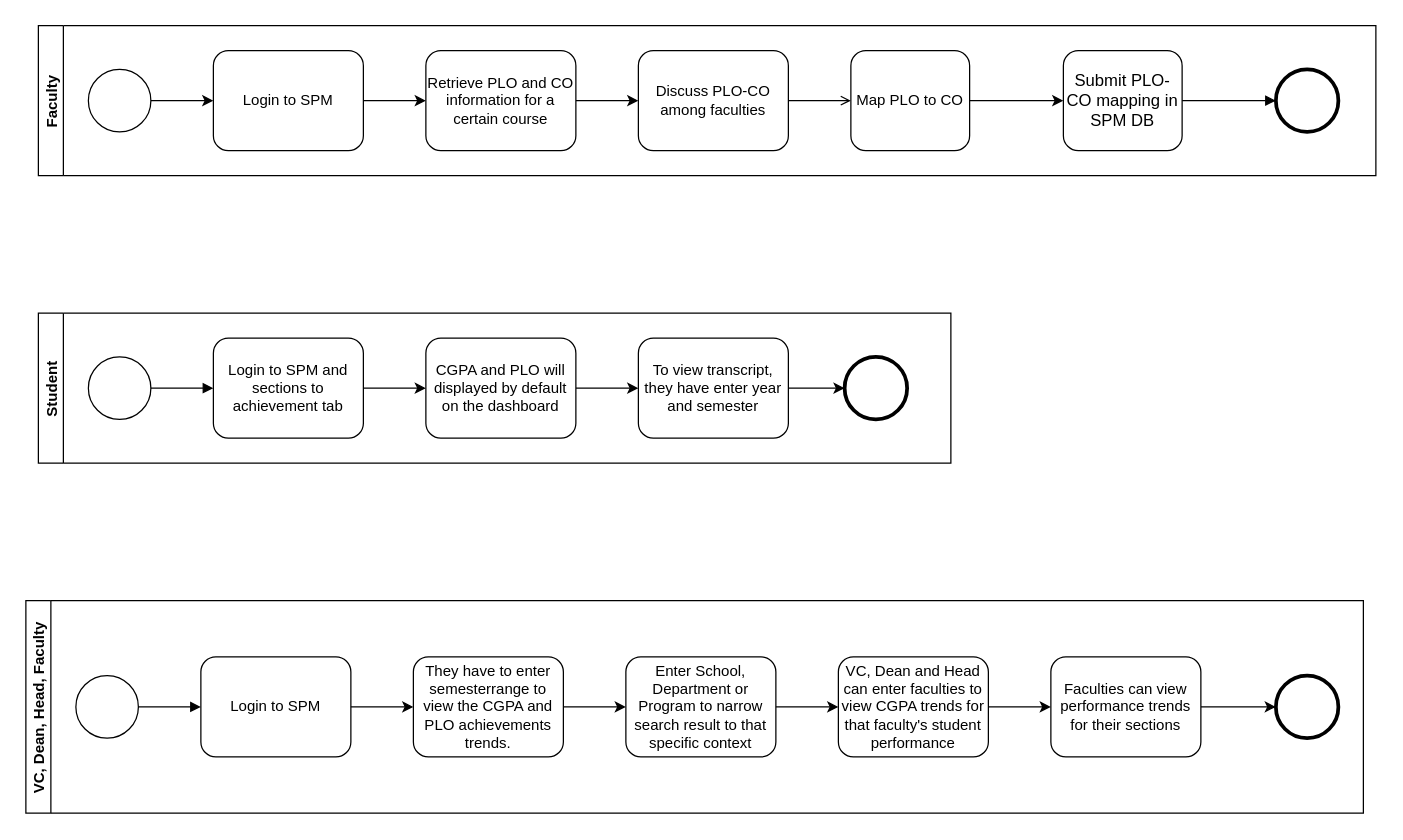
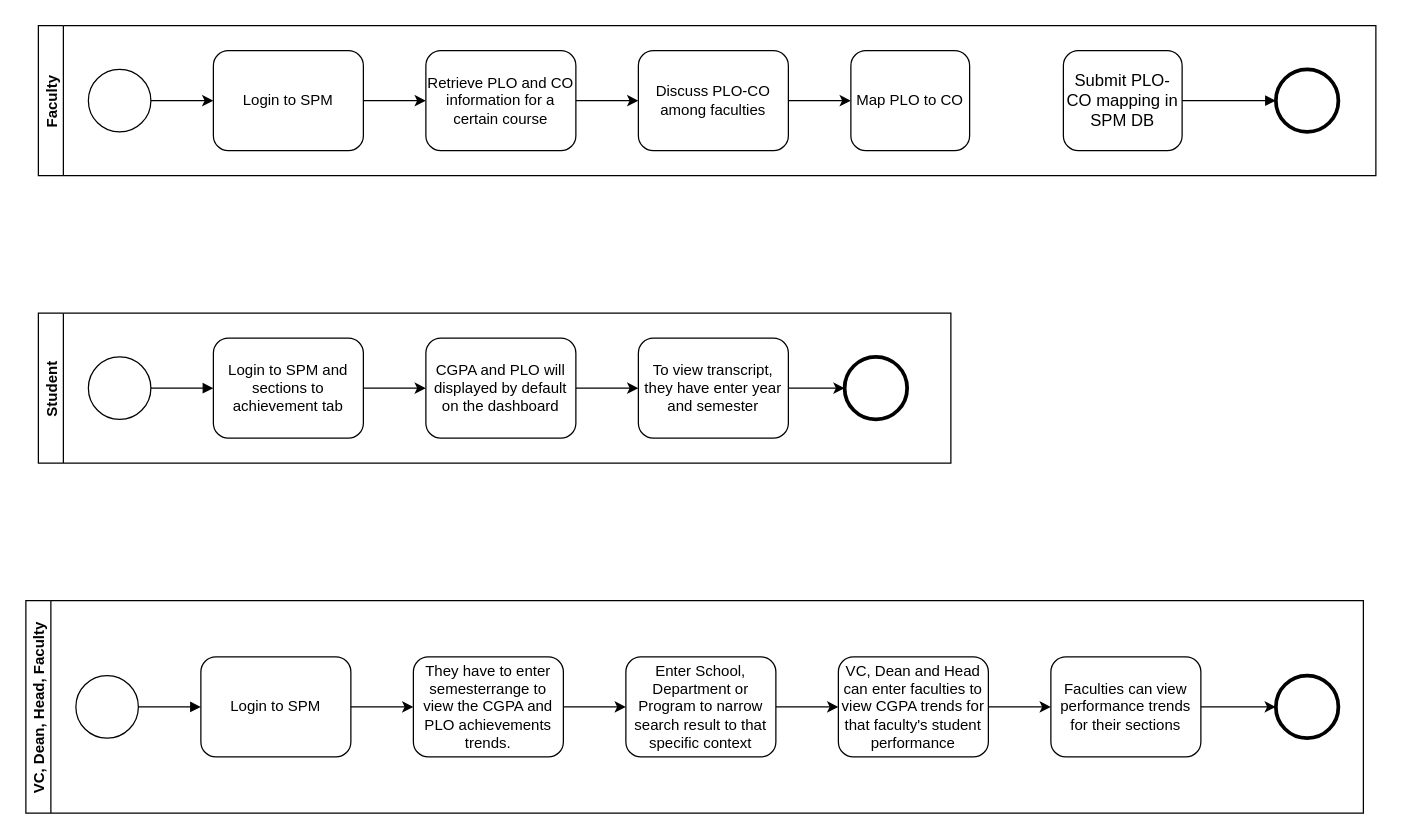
  <mxCell id="0" />
  <mxCell id="1" parent="0" />
  <mxCell id="2" value="Student" style="swimlane;startSize=20;horizontal=0;" parent="1" vertex="1"><mxGeometry x="30" y="250" width="730" height="120" as="geometry" /></mxCell>
  <mxCell id="3" value="" style="shape=mxgraph.bpmn.shape;html=1;verticalLabelPosition=bottom;labelBackgroundColor=#ffffff;verticalAlign=top;align=center;perimeter=ellipsePerimeter;outlineConnect=0;outline=standard;symbol=general;" parent="2" vertex="1"><mxGeometry x="40" y="35" width="50" height="50" as="geometry" /></mxCell>
  <mxCell id="4" value="Login to SPM and sections to achievement tab" style="shape=ext;rounded=1;html=1;whiteSpace=wrap;" vertex="1" parent="2"><mxGeometry x="140" y="20" width="120" height="80" as="geometry" /></mxCell>
  <mxCell id="5" value="" style="endArrow=block;endFill=1;endSize=6;html=1;exitX=1;exitY=0.5;exitDx=0;exitDy=0;entryX=0;entryY=0.5;entryDx=0;entryDy=0;" parent="2" source="3" target="4" edge="1"><mxGeometry width="100" relative="1" as="geometry"><mxPoint x="110" y="70" as="sourcePoint" /><mxPoint x="130" y="80" as="targetPoint" /></mxGeometry></mxCell>
  <mxCell id="6" style="edgeStyle=none;rounded=0;orthogonalLoop=1;jettySize=auto;html=1;exitX=1;exitY=0.5;exitDx=0;exitDy=0;entryX=0;entryY=0.5;entryDx=0;entryDy=0;" edge="1" parent="2" source="7" target="10"><mxGeometry relative="1" as="geometry" /></mxCell>
  <mxCell id="7" value="CGPA and PLO will displayed by default on the dashboard" style="shape=ext;rounded=1;html=1;whiteSpace=wrap;" vertex="1" parent="2"><mxGeometry x="310" y="20" width="120" height="80" as="geometry" /></mxCell>
  <mxCell id="8" value="" style="edgeStyle=none;rounded=0;orthogonalLoop=1;jettySize=auto;html=1;" edge="1" parent="2" source="4" target="7"><mxGeometry relative="1" as="geometry" /></mxCell>
  <mxCell id="9" style="edgeStyle=none;rounded=0;orthogonalLoop=1;jettySize=auto;html=1;exitX=1;exitY=0.5;exitDx=0;exitDy=0;entryX=0;entryY=0.5;entryDx=0;entryDy=0;" edge="1" parent="2" source="10" target="11"><mxGeometry relative="1" as="geometry" /></mxCell>
  <mxCell id="10" value="To view transcript, they have enter year and semester" style="shape=ext;rounded=1;html=1;whiteSpace=wrap;" vertex="1" parent="2"><mxGeometry x="480" y="20" width="120" height="80" as="geometry" /></mxCell>
  <mxCell id="11" value="" style="shape=mxgraph.bpmn.shape;html=1;verticalLabelPosition=bottom;labelBackgroundColor=#ffffff;verticalAlign=top;align=center;perimeter=ellipsePerimeter;outlineConnect=0;outline=end;symbol=general;" vertex="1" parent="2"><mxGeometry x="645" y="35" width="50" height="50" as="geometry" /></mxCell>
  <mxCell id="12" value="Faculty" style="swimlane;startSize=20;horizontal=0;" parent="1" vertex="1"><mxGeometry x="30" y="20" width="1070" height="120" as="geometry" /></mxCell>
  <mxCell id="13" style="edgeStyle=orthogonalEdgeStyle;rounded=0;orthogonalLoop=1;jettySize=auto;html=1;exitX=1;exitY=0.5;exitDx=0;exitDy=0;entryX=0;entryY=0.5;entryDx=0;entryDy=0;" edge="1" parent="12" source="14" target="16"><mxGeometry relative="1" as="geometry" /></mxCell>
  <mxCell id="14" value="" style="shape=mxgraph.bpmn.shape;html=1;verticalLabelPosition=bottom;labelBackgroundColor=#ffffff;verticalAlign=top;align=center;perimeter=ellipsePerimeter;outlineConnect=0;outline=standard;symbol=general;" parent="12" vertex="1"><mxGeometry x="40" y="35" width="50" height="50" as="geometry" /></mxCell>
  <mxCell id="15" style="edgeStyle=orthogonalEdgeStyle;rounded=0;orthogonalLoop=1;jettySize=auto;html=1;exitX=1;exitY=0.5;exitDx=0;exitDy=0;entryX=0;entryY=0.5;entryDx=0;entryDy=0;" edge="1" parent="12" source="16" target="18"><mxGeometry relative="1" as="geometry" /></mxCell>
  <mxCell id="16" value="Login to SPM" style="shape=ext;rounded=1;html=1;whiteSpace=wrap;" vertex="1" parent="12"><mxGeometry x="140" y="20" width="120" height="80" as="geometry" /></mxCell>
  <mxCell id="17" style="edgeStyle=orthogonalEdgeStyle;rounded=0;orthogonalLoop=1;jettySize=auto;html=1;exitX=1;exitY=0.5;exitDx=0;exitDy=0;entryX=0;entryY=0.5;entryDx=0;entryDy=0;" edge="1" parent="12" source="18" target="20"><mxGeometry relative="1" as="geometry" /></mxCell>
  <mxCell id="18" value="Retrieve PLO and CO information for a certain course" style="shape=ext;rounded=1;html=1;whiteSpace=wrap;" vertex="1" parent="12"><mxGeometry x="310" y="20" width="120" height="80" as="geometry" /></mxCell>
- <mxCell id="19" style="edgeStyle=orthogonalEdgeStyle;rounded=0;orthogonalLoop=1;jettySize=auto;html=1;exitX=1;exitY=0.5;exitDx=0;exitDy=0;endArrow=open;" edge="1" parent="12" source="20" target="22"><mxGeometry relative="1" as="geometry" /></mxCell>
+ <mxCell id="19" style="edgeStyle=orthogonalEdgeStyle;rounded=0;orthogonalLoop=1;jettySize=auto;html=1;exitX=1;exitY=0.5;exitDx=0;exitDy=0;" edge="1" parent="12" source="20" target="22"><mxGeometry relative="1" as="geometry" /></mxCell>
  <mxCell id="20" value="Discuss PLO-CO among faculties" style="shape=ext;rounded=1;html=1;whiteSpace=wrap;" parent="12" vertex="1"><mxGeometry x="480" y="20" width="120" height="80" as="geometry" /></mxCell>
- <mxCell id="21" style="edgeStyle=orthogonalEdgeStyle;rounded=0;orthogonalLoop=1;jettySize=auto;html=1;exitX=1;exitY=0.5;exitDx=0;exitDy=0;entryX=0;entryY=0.5;entryDx=0;entryDy=0;" edge="1" parent="12" source="22" target="23"><mxGeometry relative="1" as="geometry" /></mxCell>
  <mxCell id="22" value="Map PLO to CO" style="shape=ext;rounded=1;html=1;whiteSpace=wrap;" vertex="1" parent="12"><mxGeometry x="650" y="20" width="95" height="80" as="geometry" /></mxCell>
  <mxCell id="23" value="&lt;span style=&quot;font-size: 10.0pt ; font-family: &amp;#34;arial&amp;#34; , sans-serif&quot;&gt;Submit PLO-CO mapping in SPM DB&lt;/span&gt;" style="shape=ext;rounded=1;html=1;whiteSpace=wrap;" parent="12" vertex="1"><mxGeometry x="820" y="20" width="95" height="80" as="geometry" /></mxCell>
  <mxCell id="24" value="" style="shape=mxgraph.bpmn.shape;html=1;verticalLabelPosition=bottom;labelBackgroundColor=#ffffff;verticalAlign=top;align=center;perimeter=ellipsePerimeter;outlineConnect=0;outline=end;symbol=general;" parent="12" vertex="1"><mxGeometry x="990" y="35" width="50" height="50" as="geometry" /></mxCell>
  <mxCell id="25" value="" style="endArrow=block;endFill=1;endSize=6;html=1;exitX=1;exitY=0.5;exitDx=0;exitDy=0;entryX=0;entryY=0.5;entryDx=0;entryDy=0;" parent="12" source="23" target="24" edge="1"><mxGeometry width="100" relative="1" as="geometry"><mxPoint x="840" y="-160" as="sourcePoint" /><mxPoint x="940" y="-160" as="targetPoint" /></mxGeometry></mxCell>
  <mxCell id="26" value="VC, Dean, Head, Faculty" style="swimlane;startSize=20;horizontal=0;" vertex="1" parent="1"><mxGeometry x="20" y="480" width="1070" height="170" as="geometry" /></mxCell>
  <mxCell id="27" value="" style="shape=mxgraph.bpmn.shape;html=1;verticalLabelPosition=bottom;labelBackgroundColor=#ffffff;verticalAlign=top;align=center;perimeter=ellipsePerimeter;outlineConnect=0;outline=standard;symbol=general;" vertex="1" parent="26"><mxGeometry x="40" y="60" width="50" height="50" as="geometry" /></mxCell>
  <mxCell id="28" value="Login to SPM" style="shape=ext;rounded=1;html=1;whiteSpace=wrap;" vertex="1" parent="26"><mxGeometry x="140" y="45" width="120" height="80" as="geometry" /></mxCell>
  <mxCell id="29" value="" style="endArrow=block;endFill=1;endSize=6;html=1;exitX=1;exitY=0.5;exitDx=0;exitDy=0;entryX=0;entryY=0.5;entryDx=0;entryDy=0;" edge="1" parent="26" source="27" target="28"><mxGeometry width="100" relative="1" as="geometry"><mxPoint x="110" y="95" as="sourcePoint" /><mxPoint x="130" y="105" as="targetPoint" /></mxGeometry></mxCell>
  <mxCell id="30" value="&lt;p&gt;&lt;span&gt;They have to enter semesterrange to view the CGPA and PLO achievements trends.&lt;/span&gt;&lt;/p&gt;" style="shape=ext;rounded=1;html=1;whiteSpace=wrap;" vertex="1" parent="26"><mxGeometry x="310" y="45" width="120" height="80" as="geometry" /></mxCell>
  <mxCell id="31" value="" style="edgeStyle=none;rounded=0;orthogonalLoop=1;jettySize=auto;html=1;" edge="1" parent="26" source="28" target="30"><mxGeometry relative="1" as="geometry" /></mxCell>
  <mxCell id="32" value="Enter School, Department or Program to narrow search result to that specific context" style="shape=ext;rounded=1;html=1;whiteSpace=wrap;" vertex="1" parent="26"><mxGeometry x="480" y="45" width="120" height="80" as="geometry" /></mxCell>
  <mxCell id="33" value="" style="edgeStyle=none;rounded=0;orthogonalLoop=1;jettySize=auto;html=1;" edge="1" parent="26" source="30" target="32"><mxGeometry relative="1" as="geometry" /></mxCell>
  <mxCell id="34" value="VC, Dean and Head can enter faculties to view CGPA trends for that faculty's student performance" style="shape=ext;rounded=1;html=1;whiteSpace=wrap;" vertex="1" parent="26"><mxGeometry x="650" y="45" width="120" height="80" as="geometry" /></mxCell>
  <mxCell id="35" value="" style="edgeStyle=none;rounded=0;orthogonalLoop=1;jettySize=auto;html=1;" edge="1" parent="26" source="32" target="34"><mxGeometry relative="1" as="geometry" /></mxCell>
  <mxCell id="36" style="edgeStyle=none;rounded=0;orthogonalLoop=1;jettySize=auto;html=1;exitX=1;exitY=0.5;exitDx=0;exitDy=0;entryX=0;entryY=0.5;entryDx=0;entryDy=0;" edge="1" parent="26" source="37" target="39"><mxGeometry relative="1" as="geometry" /></mxCell>
  <mxCell id="37" value="Faculties can view performance trends for their sections" style="shape=ext;rounded=1;html=1;whiteSpace=wrap;" vertex="1" parent="26"><mxGeometry x="820" y="45" width="120" height="80" as="geometry" /></mxCell>
  <mxCell id="38" value="" style="edgeStyle=none;rounded=0;orthogonalLoop=1;jettySize=auto;html=1;" edge="1" parent="26" source="34" target="37"><mxGeometry relative="1" as="geometry" /></mxCell>
  <mxCell id="39" value="" style="shape=mxgraph.bpmn.shape;html=1;verticalLabelPosition=bottom;labelBackgroundColor=#ffffff;verticalAlign=top;align=center;perimeter=ellipsePerimeter;outlineConnect=0;outline=end;symbol=general;" vertex="1" parent="26"><mxGeometry x="1000" y="60" width="50" height="50" as="geometry" /></mxCell>
